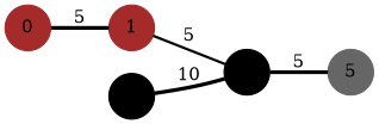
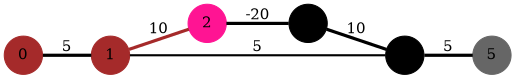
  graph {
    rankdir=LR
    node [color=brown shape=circle style=filled]
    edge [color=black penwidth=3 style=bold]
    n1 [label=0]
    n2 [label=1]
+   n3 [color=deeppink label=2]
    n4 [color=black label=3]
    n5 [color=black label=4]
    n6 [color=gray40 label=5]
    n1 -- n2 [label=5]
+   n2 -- n3 [color=brown label=10 style=solid]
    n2 -- n4 [label=5 penwidth=""]
+   n3 -- n5 [label=-20]
    n4 -- n6 [label=5 style=solid]
    n5 -- n4 [label=10]
  }
